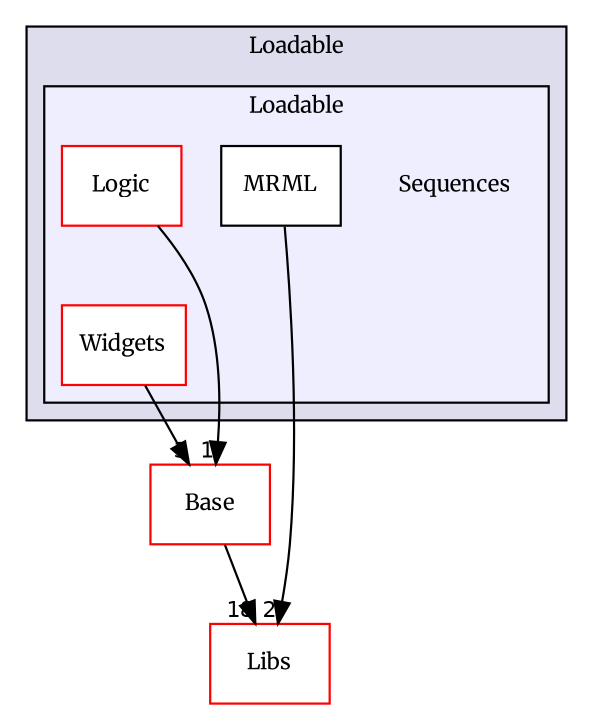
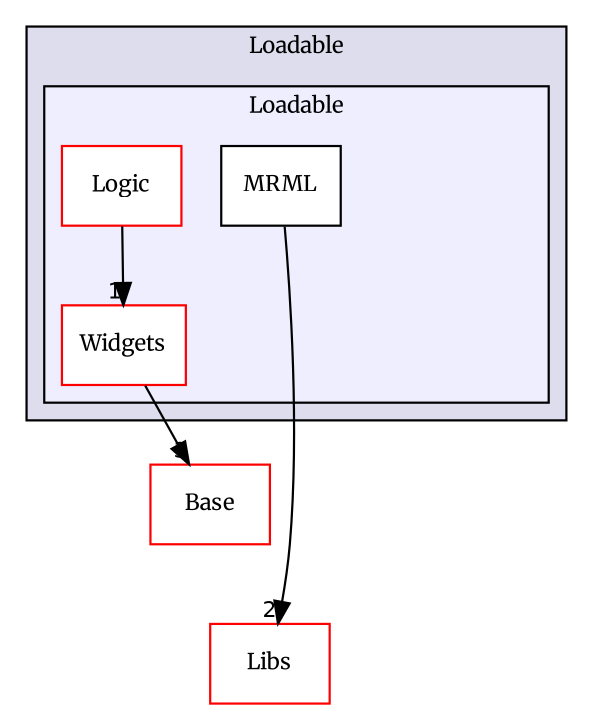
  digraph {
    compound=true
    fontname=Merriweather
    node [fontname=Merriweather fontsize=10 shape=box color=red]
    edge [fontname=Merriweather labeldistance=1.5 labelfontname=Helvetica labelfontsize=10]
-   n1 [label=Sequences shape=plaintext color=""]
    n2 [fillcolor=white label=Logic style=filled]
    n3 [color=black fillcolor=white label=MRML style=filled]
    n4 [fillcolor=white label=Widgets style=filled]
    n5 [label=Base]
    n6 [label=Libs]
    subgraph cluster_1 {
      bgcolor="#ddddee"
      fontsize=10
      label=Loadable
      pencolor=black
      subgraph cluster_2 {
        bgcolor="#eeeeff"
        fontsize=10
        label=Loadable
        pencolor=black
-       n1
        n2
        n3
        n4
      }
    }
-   n2 -> n5 [headlabel=1]
+   n2 -> n4 [headlabel=1]
    n3 -> n6 [headlabel=2]
    n4 -> n5 [headlabel=3]
-   n5 -> n6 [headlabel=18]
  }
